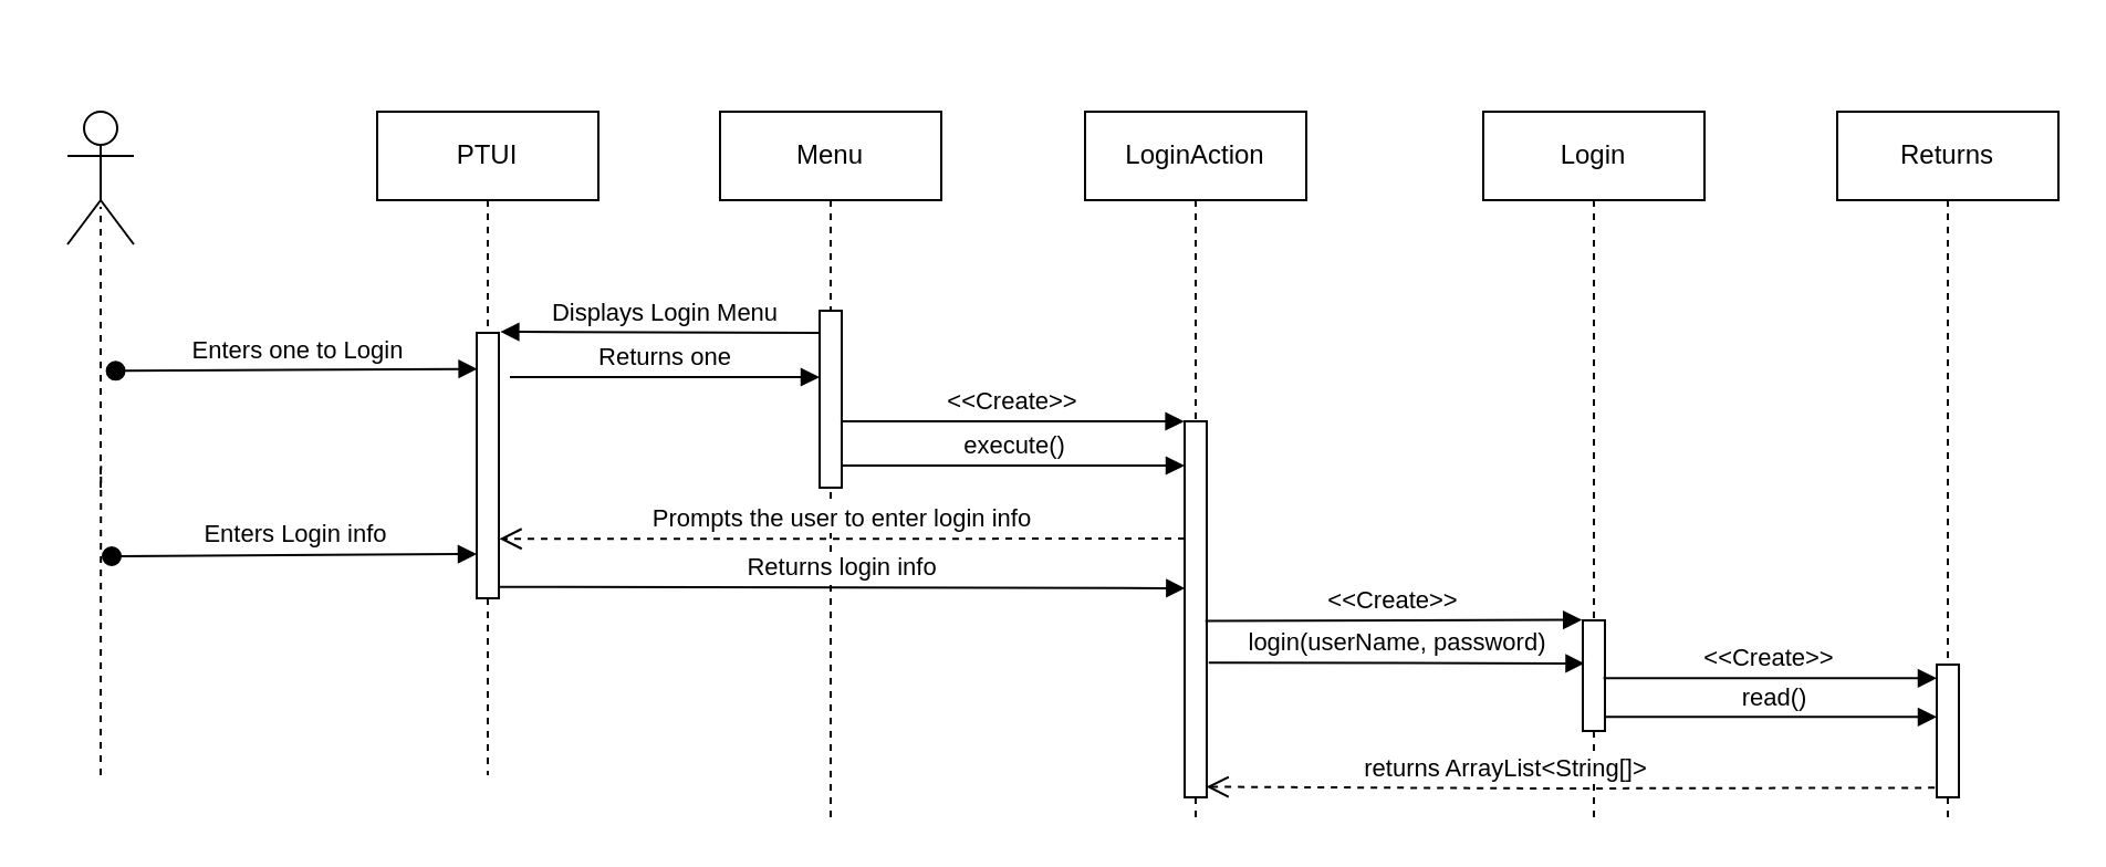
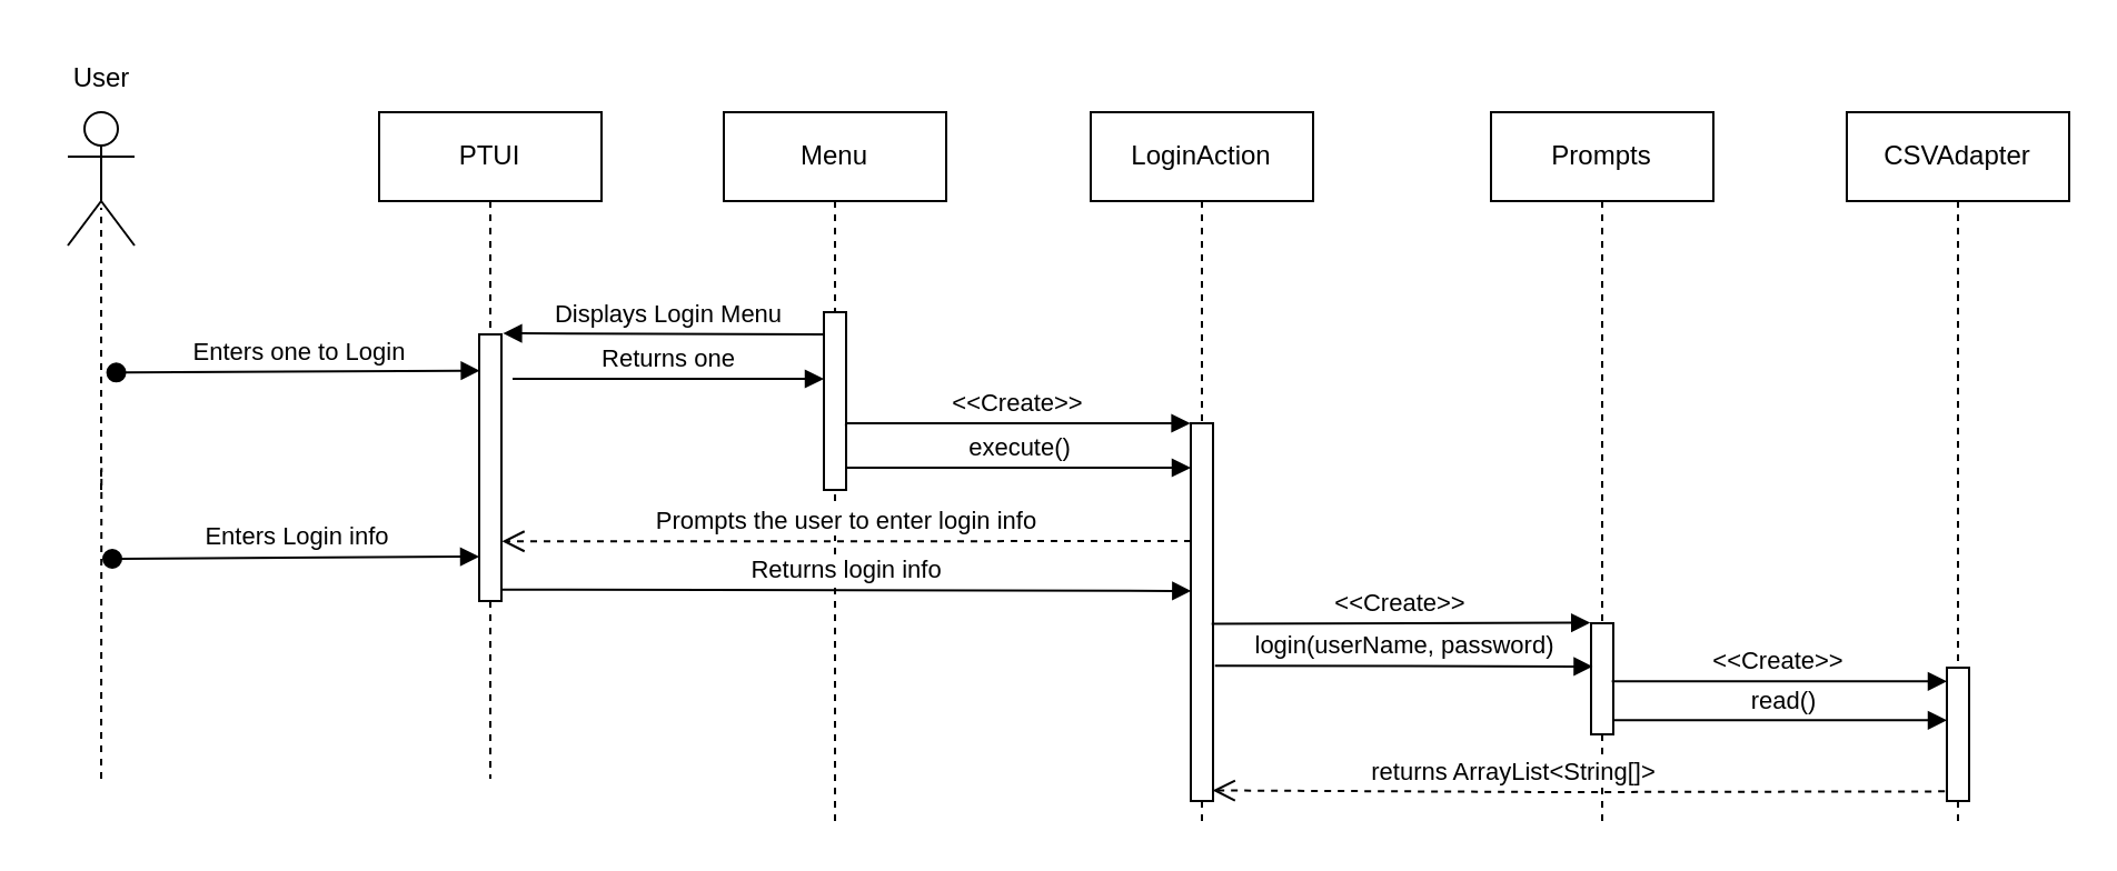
  <mxCell id="0" />
  <mxCell id="1" parent="0" />
  <mxCell id="2" value="PTUI" style="shape=umlLifeline;perimeter=lifelinePerimeter;whiteSpace=wrap;html=1;container=1;collapsible=0;recursiveResize=0;outlineConnect=0;" vertex="1" parent="1"><mxGeometry x="170" y="50" width="100" height="300" as="geometry" /></mxCell>
  <mxCell id="3" value="" style="html=1;points=[];perimeter=orthogonalPerimeter;" vertex="1" parent="2"><mxGeometry x="45" y="100" width="10" height="120" as="geometry" /></mxCell>
  <mxCell id="4" value="Displays Login Menu" style="html=1;verticalAlign=bottom;endArrow=block;rounded=0;entryX=1.069;entryY=-0.004;entryDx=0;entryDy=0;entryPerimeter=0;" edge="1" parent="2" target="3"><mxGeometry x="-0.036" width="80" relative="1" as="geometry"><mxPoint x="200" y="100" as="sourcePoint" /><mxPoint x="60" y="100" as="targetPoint" /><mxPoint as="offset" /></mxGeometry></mxCell>
  <mxCell id="5" value="Enters Login info" style="html=1;verticalAlign=bottom;startArrow=oval;startFill=1;endArrow=block;startSize=8;rounded=0;entryX=0.03;entryY=0.136;entryDx=0;entryDy=0;entryPerimeter=0;" edge="1" parent="2"><mxGeometry width="60" relative="1" as="geometry"><mxPoint x="-120" y="201" as="sourcePoint" /><mxPoint x="45.0" y="200.0" as="targetPoint" /></mxGeometry></mxCell>
- <mxCell id="6" value="Login" style="shape=umlLifeline;perimeter=lifelinePerimeter;whiteSpace=wrap;html=1;container=1;collapsible=0;recursiveResize=0;outlineConnect=0;" vertex="1" parent="1"><mxGeometry x="670" y="50" width="100" height="320" as="geometry" /></mxCell>
+ <mxCell id="6" value="Prompts" style="shape=umlLifeline;perimeter=lifelinePerimeter;whiteSpace=wrap;html=1;container=1;collapsible=0;recursiveResize=0;outlineConnect=0;" vertex="1" parent="1"><mxGeometry x="670" y="50" width="100" height="320" as="geometry" /></mxCell>
  <mxCell id="7" value="" style="html=1;points=[];perimeter=orthogonalPerimeter;" vertex="1" parent="6"><mxGeometry x="45" y="230" width="10" height="50" as="geometry" /></mxCell>
- <mxCell id="8" value="Returns" style="shape=umlLifeline;perimeter=lifelinePerimeter;whiteSpace=wrap;html=1;container=1;collapsible=0;recursiveResize=0;outlineConnect=0;" vertex="1" parent="1"><mxGeometry x="830" y="50" width="100" height="320" as="geometry" /></mxCell>
+ <mxCell id="8" value="CSVAdapter" style="shape=umlLifeline;perimeter=lifelinePerimeter;whiteSpace=wrap;html=1;container=1;collapsible=0;recursiveResize=0;outlineConnect=0;" vertex="1" parent="1"><mxGeometry x="830" y="50" width="100" height="320" as="geometry" /></mxCell>
  <mxCell id="9" value="" style="html=1;points=[];perimeter=orthogonalPerimeter;" vertex="1" parent="8"><mxGeometry x="45" y="250" width="10" height="60" as="geometry" /></mxCell>
  <mxCell id="10" value="Menu" style="shape=umlLifeline;perimeter=lifelinePerimeter;whiteSpace=wrap;html=1;container=1;collapsible=0;recursiveResize=0;outlineConnect=0;" vertex="1" parent="1"><mxGeometry x="325" y="50" width="100" height="320" as="geometry" /></mxCell>
  <mxCell id="11" value="" style="html=1;points=[];perimeter=orthogonalPerimeter;" vertex="1" parent="10"><mxGeometry x="45" y="90" width="10" height="80" as="geometry" /></mxCell>
  <mxCell id="12" value="LoginAction" style="shape=umlLifeline;perimeter=lifelinePerimeter;whiteSpace=wrap;html=1;container=1;collapsible=0;recursiveResize=0;outlineConnect=0;" vertex="1" parent="1"><mxGeometry x="490" y="50" width="100" height="320" as="geometry" /></mxCell>
  <mxCell id="13" value="" style="html=1;points=[];perimeter=orthogonalPerimeter;" vertex="1" parent="12"><mxGeometry x="45" y="140" width="10" height="170" as="geometry" /></mxCell>
  <mxCell id="14" value="" style="shape=umlActor;verticalLabelPosition=bottom;verticalAlign=top;html=1;" vertex="1" parent="1"><mxGeometry x="30" y="50" width="30" height="60" as="geometry" /></mxCell>
  <mxCell id="15" value="" style="endArrow=none;dashed=1;html=1;rounded=0;entryX=0.5;entryY=0.717;entryDx=0;entryDy=0;entryPerimeter=0;startArrow=none;" edge="1" parent="1" target="14"><mxGeometry width="50" height="50" relative="1" as="geometry"><mxPoint x="45" y="220" as="sourcePoint" /><mxPoint x="44.5" y="120" as="targetPoint" /></mxGeometry></mxCell>
  <mxCell id="16" value="" style="endArrow=none;dashed=1;html=1;rounded=0;entryX=0.514;entryY=1.002;entryDx=0;entryDy=0;entryPerimeter=0;" edge="1" parent="1"><mxGeometry width="50" height="50" relative="1" as="geometry"><mxPoint x="45" y="350" as="sourcePoint" /><mxPoint x="45.14" y="210.12" as="targetPoint" /><Array as="points" /></mxGeometry></mxCell>
  <mxCell id="17" value="Returns one" style="html=1;verticalAlign=bottom;endArrow=block;rounded=0;" edge="1" parent="1" target="11"><mxGeometry width="80" relative="1" as="geometry"><mxPoint x="230" y="170" as="sourcePoint" /><mxPoint x="370" y="210" as="targetPoint" /></mxGeometry></mxCell>
  <mxCell id="18" value="execute()" style="html=1;verticalAlign=bottom;endArrow=block;rounded=0;" edge="1" parent="1" target="13"><mxGeometry width="80" relative="1" as="geometry"><mxPoint x="380" y="210" as="sourcePoint" /><mxPoint x="460" y="210" as="targetPoint" /></mxGeometry></mxCell>
  <mxCell id="19" value="Prompts the user to enter login info" style="html=1;verticalAlign=bottom;endArrow=open;dashed=1;endSize=8;rounded=0;exitX=0;exitY=0.312;exitDx=0;exitDy=0;exitPerimeter=0;entryX=1.025;entryY=0.776;entryDx=0;entryDy=0;entryPerimeter=0;" edge="1" parent="1" source="13" target="3"><mxGeometry relative="1" as="geometry"><mxPoint x="535" y="240" as="sourcePoint" /><mxPoint x="230" y="243" as="targetPoint" /></mxGeometry></mxCell>
  <mxCell id="20" value="&amp;lt;&amp;lt;Create&amp;gt;&amp;gt;" style="html=1;verticalAlign=bottom;endArrow=block;rounded=0;exitX=0.936;exitY=0.531;exitDx=0;exitDy=0;exitPerimeter=0;entryX=-0.039;entryY=-0.005;entryDx=0;entryDy=0;entryPerimeter=0;" edge="1" parent="1" source="13" target="7"><mxGeometry x="0.0" width="80" relative="1" as="geometry"><mxPoint x="550" y="280" as="sourcePoint" /><mxPoint x="710" y="280" as="targetPoint" /><Array as="points" /><mxPoint as="offset" /></mxGeometry></mxCell>
  <mxCell id="21" value="login(userName, password)" style="html=1;verticalAlign=bottom;endArrow=block;rounded=0;exitX=1.087;exitY=0.642;exitDx=0;exitDy=0;exitPerimeter=0;entryX=0.073;entryY=0.389;entryDx=0;entryDy=0;entryPerimeter=0;" edge="1" parent="1" source="13" target="7"><mxGeometry width="80" relative="1" as="geometry"><mxPoint x="550" y="290" as="sourcePoint" /><mxPoint x="710" y="300" as="targetPoint" /></mxGeometry></mxCell>
  <mxCell id="22" value="&amp;lt;&amp;lt;Create&amp;gt;&amp;gt;" style="html=1;verticalAlign=bottom;endArrow=block;rounded=0;exitX=0.932;exitY=0.522;exitDx=0;exitDy=0;exitPerimeter=0;entryX=-0.001;entryY=0.103;entryDx=0;entryDy=0;entryPerimeter=0;" edge="1" parent="1" source="7" target="9"><mxGeometry width="80" relative="1" as="geometry"><mxPoint x="730" y="309" as="sourcePoint" /><mxPoint x="870" y="306" as="targetPoint" /></mxGeometry></mxCell>
  <mxCell id="23" value="returns ArrayList&amp;lt;String[]&amp;gt;" style="html=1;verticalAlign=bottom;endArrow=open;dashed=1;endSize=8;rounded=0;exitX=-0.092;exitY=0.928;exitDx=0;exitDy=0;exitPerimeter=0;entryX=0.98;entryY=0.972;entryDx=0;entryDy=0;entryPerimeter=0;" edge="1" parent="1" source="9" target="13"><mxGeometry x="0.179" relative="1" as="geometry"><mxPoint x="870" y="350" as="sourcePoint" /><mxPoint x="550" y="340" as="targetPoint" /><Array as="points"><mxPoint x="700" y="356" /></Array><mxPoint as="offset" /></mxGeometry></mxCell>
  <mxCell id="24" value="&amp;lt;&amp;lt;Create&amp;gt;&amp;gt;" style="html=1;verticalAlign=bottom;endArrow=block;rounded=0;exitX=0.993;exitY=0.639;exitDx=0;exitDy=0;exitPerimeter=0;entryX=-0.02;entryY=0;entryDx=0;entryDy=0;entryPerimeter=0;" edge="1" parent="1" source="11" target="13"><mxGeometry width="80" relative="1" as="geometry"><mxPoint x="455" y="180" as="sourcePoint" /><mxPoint x="535" y="180" as="targetPoint" /><Array as="points"><mxPoint x="380" y="190" /></Array></mxGeometry></mxCell>
  <mxCell id="25" value="Returns login info" style="html=1;verticalAlign=bottom;endArrow=block;rounded=0;entryX=0.018;entryY=0.444;entryDx=0;entryDy=0;entryPerimeter=0;exitX=1.022;exitY=0.957;exitDx=0;exitDy=0;exitPerimeter=0;" edge="1" parent="1" source="3" target="13"><mxGeometry width="80" relative="1" as="geometry"><mxPoint x="225" y="269.67" as="sourcePoint" /><mxPoint x="305" y="269.67" as="targetPoint" /></mxGeometry></mxCell>
  <mxCell id="26" value="&amp;nbsp;read()" style="html=1;verticalAlign=bottom;endArrow=block;rounded=0;exitX=1.049;exitY=0.873;exitDx=0;exitDy=0;exitPerimeter=0;" edge="1" parent="1" source="7" target="9"><mxGeometry width="80" relative="1" as="geometry"><mxPoint x="730" y="330" as="sourcePoint" /><mxPoint x="805" y="320" as="targetPoint" /><Array as="points" /></mxGeometry></mxCell>
+ <mxCell id="27" value="User" style="text;html=1;align=center;verticalAlign=middle;resizable=0;points=[];autosize=1;strokeColor=none;fillColor=none;" vertex="1" parent="1"><mxGeometry x="20" y="20" width="50" height="30" as="geometry" /></mxCell>
  <mxCell id="28" value="Enters one to Login" style="html=1;verticalAlign=bottom;startArrow=oval;startFill=1;endArrow=block;startSize=8;rounded=0;exitX=1.179;exitY=0.286;exitDx=0;exitDy=0;exitPerimeter=0;entryX=0.03;entryY=0.136;entryDx=0;entryDy=0;entryPerimeter=0;" edge="1" parent="1" target="3"><mxGeometry width="60" relative="1" as="geometry"><mxPoint x="51.79" y="167.16" as="sourcePoint" /><mxPoint x="130" y="130" as="targetPoint" /></mxGeometry></mxCell>
